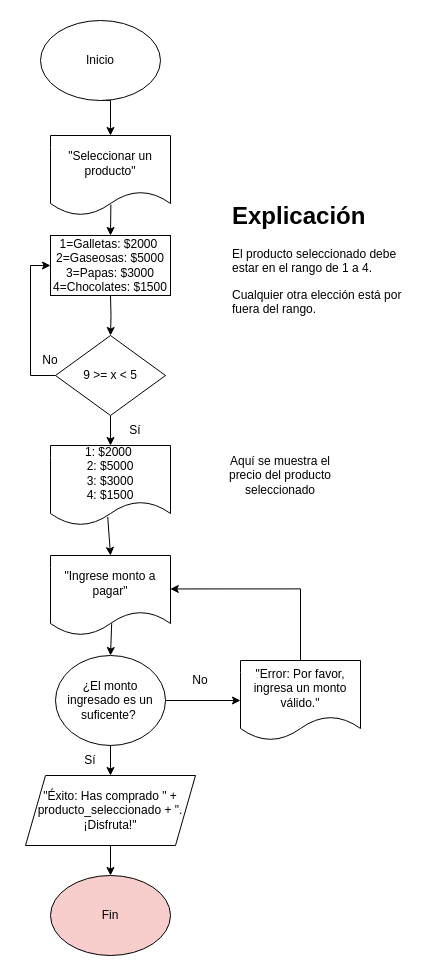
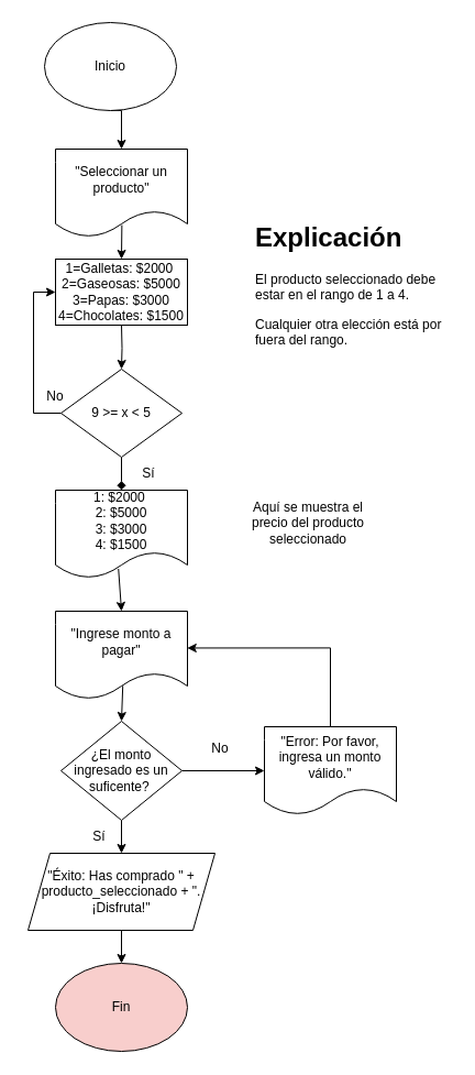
  <mxCell id="0" />
  <mxCell id="1" parent="0" />
  <mxCell id="2" style="edgeStyle=orthogonalEdgeStyle;rounded=0;orthogonalLoop=1;jettySize=auto;html=1;exitX=0.5;exitY=1;exitDx=0;exitDy=0;entryX=0.5;entryY=0;entryDx=0;entryDy=0;" edge="1" parent="1" source="3" target="17"><mxGeometry relative="1" as="geometry"><mxPoint x="110" y="125" as="targetPoint" /></mxGeometry></mxCell>
  <mxCell id="3" value="Inicio" style="ellipse;whiteSpace=wrap;html=1;" vertex="1" parent="1"><mxGeometry x="40" y="20" width="120" height="80" as="geometry" /></mxCell>
  <mxCell id="4" style="edgeStyle=orthogonalEdgeStyle;rounded=0;orthogonalLoop=1;jettySize=auto;html=1;entryX=0.5;entryY=0;entryDx=0;entryDy=0;exitX=0.503;exitY=0.863;exitDx=0;exitDy=0;exitPerimeter=0;" edge="1" parent="1" source="17"><mxGeometry relative="1" as="geometry"><mxPoint x="110" y="195" as="sourcePoint" /><mxPoint x="110" y="235" as="targetPoint" /></mxGeometry></mxCell>
  <mxCell id="5" style="edgeStyle=orthogonalEdgeStyle;rounded=0;orthogonalLoop=1;jettySize=auto;html=1;exitX=0.5;exitY=1;exitDx=0;exitDy=0;entryX=0.5;entryY=0;entryDx=0;entryDy=0;" edge="1" parent="1" target="8"><mxGeometry relative="1" as="geometry"><mxPoint x="110" y="295" as="sourcePoint" /></mxGeometry></mxCell>
- <mxCell id="6" style="edgeStyle=orthogonalEdgeStyle;rounded=0;orthogonalLoop=1;jettySize=auto;html=1;exitX=0.5;exitY=1;exitDx=0;exitDy=0;entryX=0.5;entryY=0;entryDx=0;entryDy=0;" edge="1" parent="1" source="8" target="18"><mxGeometry relative="1" as="geometry"><mxPoint x="110" y="455" as="targetPoint" /></mxGeometry></mxCell>
+ <mxCell id="6" style="edgeStyle=orthogonalEdgeStyle;rounded=0;orthogonalLoop=1;jettySize=auto;html=1;exitX=0.5;exitY=1;exitDx=0;exitDy=0;entryX=0.5;entryY=0;entryDx=0;entryDy=0;endArrow=diamond;" edge="1" parent="1" source="8" target="18"><mxGeometry relative="1" as="geometry"><mxPoint x="110" y="455" as="targetPoint" /></mxGeometry></mxCell>
  <mxCell id="7" style="edgeStyle=orthogonalEdgeStyle;rounded=0;orthogonalLoop=1;jettySize=auto;html=1;exitX=0;exitY=0.5;exitDx=0;exitDy=0;entryX=0;entryY=0.5;entryDx=0;entryDy=0;" edge="1" parent="1" source="8" target="16"><mxGeometry relative="1" as="geometry" /></mxCell>
  <mxCell id="8" value="9 &amp;gt;= x &amp;lt; 5" style="rhombus;whiteSpace=wrap;html=1;" vertex="1" parent="1"><mxGeometry x="55" y="335" width="110" height="80" as="geometry" /></mxCell>
  <mxCell id="9" style="edgeStyle=orthogonalEdgeStyle;rounded=0;orthogonalLoop=1;jettySize=auto;html=1;exitX=0.5;exitY=1;exitDx=0;exitDy=0;entryX=0.5;entryY=0;entryDx=0;entryDy=0;" edge="1" parent="1" source="11" target="28"><mxGeometry relative="1" as="geometry"><mxPoint x="110" y="775" as="targetPoint" /></mxGeometry></mxCell>
  <mxCell id="10" style="edgeStyle=orthogonalEdgeStyle;rounded=0;orthogonalLoop=1;jettySize=auto;html=1;exitX=1;exitY=0.5;exitDx=0;exitDy=0;" edge="1" parent="1" source="11" target="23"><mxGeometry relative="1" as="geometry"><mxPoint x="240" y="700" as="targetPoint" /></mxGeometry></mxCell>
- <mxCell id="11" value="¿El monto ingresado es un suficente?&amp;nbsp;" style="ellipse;whiteSpace=wrap;html=1;" vertex="1" parent="1"><mxGeometry x="55" y="655" width="110" height="90" as="geometry" /></mxCell>
+ <mxCell id="11" value="¿El monto ingresado es un suficente?&amp;nbsp;" style="rhombus;whiteSpace=wrap;html=1;" vertex="1" parent="1"><mxGeometry x="55" y="655" width="110" height="90" as="geometry" /></mxCell>
  <mxCell id="12" style="edgeStyle=orthogonalEdgeStyle;rounded=0;orthogonalLoop=1;jettySize=auto;html=1;exitX=0.5;exitY=1;exitDx=0;exitDy=0;" edge="1" parent="1" source="28" target="15"><mxGeometry relative="1" as="geometry"><mxPoint x="110" y="835" as="sourcePoint" /><mxPoint x="110" y="875" as="targetPoint" /></mxGeometry></mxCell>
  <mxCell id="13" value="Sí" style="text;html=1;align=center;verticalAlign=middle;whiteSpace=wrap;rounded=0;" vertex="1" parent="1"><mxGeometry x="60" y="745" width="60" height="30" as="geometry" /></mxCell>
  <mxCell id="14" value="No" style="text;html=1;align=center;verticalAlign=middle;whiteSpace=wrap;rounded=0;" vertex="1" parent="1"><mxGeometry x="170" y="665" width="60" height="30" as="geometry" /></mxCell>
  <mxCell id="15" value="Fin" style="ellipse;whiteSpace=wrap;html=1;fillColor=#f8cecc;" vertex="1" parent="1"><mxGeometry x="50" y="875" width="120" height="80" as="geometry" /></mxCell>
  <mxCell id="16" value="1=Galletas: $2000&amp;nbsp;&lt;div&gt;2=Gaseosas: $5000&lt;/div&gt;&lt;div&gt;3=Papas: $3000&lt;/div&gt;&lt;div&gt;4=Chocolates: $1500&lt;/div&gt;" style="rounded=0;whiteSpace=wrap;html=1;" vertex="1" parent="1"><mxGeometry x="50" y="235" width="120" height="60" as="geometry" /></mxCell>
  <mxCell id="17" value="&quot;Seleccionar un producto&quot;" style="shape=document;whiteSpace=wrap;html=1;boundedLbl=1;" vertex="1" parent="1"><mxGeometry x="50" y="135" width="120" height="80" as="geometry" /></mxCell>
  <mxCell id="18" value="1: $2000&amp;nbsp;&lt;div&gt;2: $5000&lt;/div&gt;&lt;div&gt;3: $3000&lt;/div&gt;&lt;div&gt;4: $1500&lt;/div&gt;" style="shape=document;whiteSpace=wrap;html=1;boundedLbl=1;" vertex="1" parent="1"><mxGeometry x="50" y="445" width="120" height="80" as="geometry" /></mxCell>
  <mxCell id="19" value="&lt;h1 style=&quot;margin-top: 0px;&quot;&gt;Explicación&lt;/h1&gt;&lt;p&gt;El producto seleccionado debe estar en el rango de 1 a 4.&lt;/p&gt;&lt;p&gt;Cualquier otra elección está por fuera del rango.&lt;/p&gt;" style="text;html=1;whiteSpace=wrap;overflow=hidden;rounded=0;" vertex="1" parent="1"><mxGeometry x="230" y="195" width="180" height="120" as="geometry" /></mxCell>
  <mxCell id="20" value="Sí" style="text;html=1;align=center;verticalAlign=middle;whiteSpace=wrap;rounded=0;" vertex="1" parent="1"><mxGeometry x="105" y="415" width="60" height="30" as="geometry" /></mxCell>
  <mxCell id="21" value="No" style="text;html=1;align=center;verticalAlign=middle;whiteSpace=wrap;rounded=0;" vertex="1" parent="1"><mxGeometry x="20" y="345" width="60" height="30" as="geometry" /></mxCell>
  <mxCell id="22" value="Aquí se muestra el precio del producto seleccionado" style="text;html=1;align=center;verticalAlign=middle;whiteSpace=wrap;rounded=0;" vertex="1" parent="1"><mxGeometry x="220" y="445" width="120" height="60" as="geometry" /></mxCell>
  <mxCell id="23" value="&quot;Error: Por favor, ingresa un monto válido.&quot;" style="shape=document;whiteSpace=wrap;html=1;boundedLbl=1;" vertex="1" parent="1"><mxGeometry x="240" y="660" width="120" height="80" as="geometry" /></mxCell>
  <mxCell id="24" value="&quot;Ingrese monto a pagar&quot;" style="shape=document;whiteSpace=wrap;html=1;boundedLbl=1;" vertex="1" parent="1"><mxGeometry x="50" y="555" width="120" height="80" as="geometry" /></mxCell>
  <mxCell id="25" style="edgeStyle=orthogonalEdgeStyle;rounded=0;orthogonalLoop=1;jettySize=auto;html=1;exitX=0.5;exitY=0;exitDx=0;exitDy=0;entryX=0.998;entryY=0.418;entryDx=0;entryDy=0;entryPerimeter=0;" edge="1" parent="1" source="23" target="24"><mxGeometry relative="1" as="geometry" /></mxCell>
  <mxCell id="26" value="" style="endArrow=classic;html=1;rounded=0;exitX=0.477;exitY=0.893;exitDx=0;exitDy=0;exitPerimeter=0;entryX=0.5;entryY=0;entryDx=0;entryDy=0;" edge="1" parent="1" source="18" target="24"><mxGeometry width="50" height="50" relative="1" as="geometry"><mxPoint x="370" y="455" as="sourcePoint" /><mxPoint x="420" y="405" as="targetPoint" /></mxGeometry></mxCell>
  <mxCell id="27" value="" style="endArrow=classic;html=1;rounded=0;exitX=0.51;exitY=0.847;exitDx=0;exitDy=0;exitPerimeter=0;entryX=0.5;entryY=0;entryDx=0;entryDy=0;" edge="1" parent="1" source="24" target="11"><mxGeometry width="50" height="50" relative="1" as="geometry"><mxPoint x="370" y="655" as="sourcePoint" /><mxPoint x="420" y="605" as="targetPoint" /></mxGeometry></mxCell>
  <mxCell id="28" value="&quot;Éxito: Has comprado &quot; + producto_seleccionado + &quot;. ¡Disfruta!&quot;" style="shape=parallelogram;perimeter=parallelogramPerimeter;whiteSpace=wrap;html=1;fixedSize=1;" vertex="1" parent="1"><mxGeometry x="25" y="775" width="170" height="70" as="geometry" /></mxCell>
